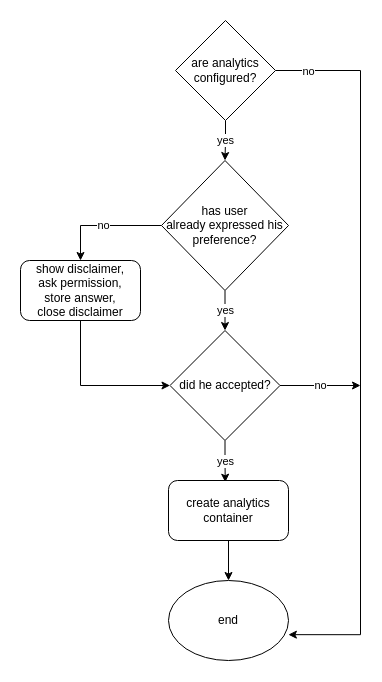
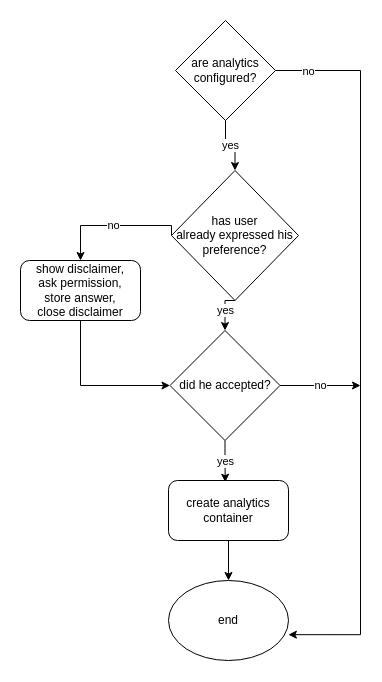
  <mxCell id="0" />
  <mxCell id="1" parent="0" />
  <mxCell id="2" value="yes" style="edgeStyle=orthogonalEdgeStyle;rounded=0;orthogonalLoop=1;jettySize=auto;html=1;exitX=0.5;exitY=1;exitDx=0;exitDy=0;" edge="1" parent="1" source="5" target="8"><mxGeometry relative="1" as="geometry"><mxPoint x="225" y="160" as="targetPoint" /></mxGeometry></mxCell>
  <mxCell id="3" style="edgeStyle=orthogonalEdgeStyle;rounded=0;orthogonalLoop=1;jettySize=auto;html=1;exitX=1;exitY=0.5;exitDx=0;exitDy=0;entryX=0.999;entryY=0.677;entryDx=0;entryDy=0;entryPerimeter=0;" edge="1" parent="1" source="5" target="9"><mxGeometry relative="1" as="geometry"><Array as="points"><mxPoint x="360" y="70" /><mxPoint x="360" y="634" /></Array></mxGeometry></mxCell>
  <mxCell id="4" value="no" style="edgeLabel;html=1;align=center;verticalAlign=middle;resizable=0;points=[];" vertex="1" connectable="0" parent="3"><mxGeometry x="-0.911" relative="1" as="geometry"><mxPoint as="offset" /></mxGeometry></mxCell>
  <mxCell id="5" value="are analytics configured?" style="rhombus;whiteSpace=wrap;html=1;" vertex="1" parent="1"><mxGeometry x="175" y="20" width="100" height="100" as="geometry" /></mxCell>
  <mxCell id="6" value="yes" style="edgeStyle=orthogonalEdgeStyle;rounded=0;orthogonalLoop=1;jettySize=auto;html=1;exitX=0.5;exitY=1;exitDx=0;exitDy=0;entryX=0.5;entryY=0;entryDx=0;entryDy=0;" edge="1" parent="1" source="8" target="12"><mxGeometry relative="1" as="geometry" /></mxCell>
  <mxCell id="7" value="no" style="edgeStyle=orthogonalEdgeStyle;rounded=0;orthogonalLoop=1;jettySize=auto;html=1;exitX=0;exitY=0.5;exitDx=0;exitDy=0;entryX=0.5;entryY=0;entryDx=0;entryDy=0;" edge="1" parent="1" source="8" target="16"><mxGeometry relative="1" as="geometry"><Array as="points"><mxPoint x="80" y="225" /></Array></mxGeometry></mxCell>
- <mxCell id="8" value="has user already&amp;nbsp;expressed his preference?" style="rhombus;whiteSpace=wrap;html=1;" vertex="1" parent="1"><mxGeometry x="161" y="160" width="127" height="130" as="geometry" /></mxCell>
+ <mxCell id="8" value="has user already&amp;nbsp;expressed his preference?" style="rhombus;whiteSpace=wrap;html=1;" vertex="1" parent="1"><mxGeometry x="171" y="170" width="127" height="130" as="geometry" /></mxCell>
  <mxCell id="9" value="end" style="ellipse;whiteSpace=wrap;html=1;" vertex="1" parent="1"><mxGeometry x="168" y="580" width="120" height="80" as="geometry" /></mxCell>
  <mxCell id="10" value="yes" style="edgeStyle=orthogonalEdgeStyle;rounded=0;orthogonalLoop=1;jettySize=auto;html=1;exitX=0.5;exitY=1;exitDx=0;exitDy=0;entryX=0.473;entryY=0.029;entryDx=0;entryDy=0;entryPerimeter=0;" edge="1" parent="1" source="12" target="14"><mxGeometry relative="1" as="geometry" /></mxCell>
  <mxCell id="11" value="no" style="edgeStyle=orthogonalEdgeStyle;rounded=0;orthogonalLoop=1;jettySize=auto;html=1;exitX=1;exitY=0.5;exitDx=0;exitDy=0;" edge="1" parent="1" source="12"><mxGeometry relative="1" as="geometry"><mxPoint x="360" y="385" as="targetPoint" /></mxGeometry></mxCell>
  <mxCell id="12" value="did he accepted?" style="rhombus;whiteSpace=wrap;html=1;" vertex="1" parent="1"><mxGeometry x="169.5" y="330" width="110" height="110" as="geometry" /></mxCell>
  <mxCell id="13" style="edgeStyle=orthogonalEdgeStyle;rounded=0;orthogonalLoop=1;jettySize=auto;html=1;exitX=0.5;exitY=1;exitDx=0;exitDy=0;" edge="1" parent="1" source="14" target="9"><mxGeometry relative="1" as="geometry" /></mxCell>
  <mxCell id="14" value="create analytics container" style="rounded=1;whiteSpace=wrap;html=1;" vertex="1" parent="1"><mxGeometry x="168" y="480" width="120" height="60" as="geometry" /></mxCell>
  <mxCell id="15" style="edgeStyle=orthogonalEdgeStyle;rounded=0;orthogonalLoop=1;jettySize=auto;html=1;exitX=0.5;exitY=1;exitDx=0;exitDy=0;entryX=0;entryY=0.5;entryDx=0;entryDy=0;" edge="1" parent="1" source="16" target="12"><mxGeometry relative="1" as="geometry" /></mxCell>
  <mxCell id="16" value="show disclaimer,&lt;br&gt;ask permission,&lt;br&gt;store answer,&lt;br&gt;close disclaimer" style="rounded=1;whiteSpace=wrap;html=1;" vertex="1" parent="1"><mxGeometry x="20" y="260" width="120" height="60" as="geometry" /></mxCell>
